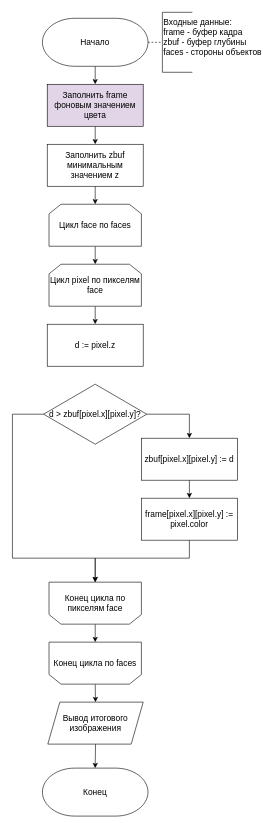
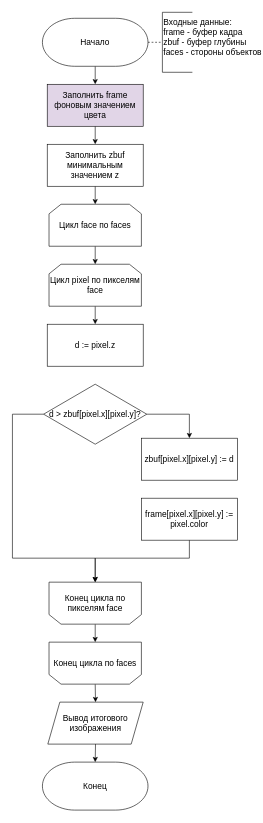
  <mxCell id="0" />
  <mxCell id="1" parent="0" />
  <mxCell id="2" style="edgeStyle=none;html=1;exitX=0.5;exitY=1;exitDx=0;exitDy=0;exitPerimeter=0;entryX=0.5;entryY=0;entryDx=0;entryDy=0;strokeWidth=1;" edge="1" parent="1" source="3" target="8"><mxGeometry relative="1" as="geometry"><mxPoint x="158" y="150" as="targetPoint" /></mxGeometry></mxCell>
  <mxCell id="3" value="&lt;font style=&quot;font-size: 14px;&quot;&gt;Начало&lt;/font&gt;" style="strokeWidth=1;html=1;shape=mxgraph.flowchart.terminator;whiteSpace=wrap;" vertex="1" parent="1"><mxGeometry x="70" y="30" width="176" height="80" as="geometry" /></mxCell>
  <mxCell id="4" value="&lt;font style=&quot;font-size: 14px;&quot;&gt;&lt;span style=&quot;&quot;&gt;Входные данные:&lt;br&gt;frame - буфер кадра&lt;br&gt;&lt;/span&gt;zbuf - буфер глубины&lt;br&gt;faces - стороны объектов&lt;br&gt;&lt;br&gt;&lt;/font&gt;" style="strokeWidth=1;html=1;shape=mxgraph.flowchart.annotation_1;align=left;pointerEvents=1;" vertex="1" parent="1"><mxGeometry x="270" y="20" width="50" height="100" as="geometry" /></mxCell>
  <mxCell id="5" value="" style="endArrow=none;dashed=1;html=1;rounded=0;entryX=0;entryY=0.5;entryDx=0;entryDy=0;entryPerimeter=0;exitX=1;exitY=0.5;exitDx=0;exitDy=0;exitPerimeter=0;strokeWidth=1;" edge="1" parent="1" source="3" target="4"><mxGeometry width="50" height="50" relative="1" as="geometry"><mxPoint x="134" y="210" as="sourcePoint" /><mxPoint x="184" y="160" as="targetPoint" /></mxGeometry></mxCell>
  <mxCell id="6" style="edgeStyle=none;html=1;exitX=0.5;exitY=1;exitDx=0;exitDy=0;exitPerimeter=0;entryX=0.5;entryY=0;entryDx=0;entryDy=0;entryPerimeter=0;fontSize=14;strokeWidth=1;" edge="1" parent="1" source="9" target="11"><mxGeometry relative="1" as="geometry"><mxPoint x="150" y="560" as="sourcePoint" /><mxPoint x="150" y="600" as="targetPoint" /></mxGeometry></mxCell>
  <mxCell id="7" style="edgeStyle=none;html=1;exitX=0.5;exitY=1;exitDx=0;exitDy=0;entryX=0.5;entryY=0;entryDx=0;entryDy=0;strokeWidth=1;" edge="1" parent="1" source="8" target="13"><mxGeometry relative="1" as="geometry" /></mxCell>
  <mxCell id="8" value="&lt;span style=&quot;font-size: 14px;&quot;&gt;Заполнить frame фоновым значением цвета&lt;br&gt;&lt;/span&gt;" style="rounded=0;whiteSpace=wrap;html=1;strokeWidth=1;fillColor=#e1d5e7;" vertex="1" parent="1"><mxGeometry x="78" y="140" width="160" height="70" as="geometry" /></mxCell>
  <mxCell id="9" value="&lt;span style=&quot;font-size: 14px;&quot;&gt;Цикл face по faces&lt;/span&gt;" style="shape=loopLimit;whiteSpace=wrap;html=1;strokeWidth=1;" vertex="1" parent="1"><mxGeometry x="81" y="340" width="154" height="70" as="geometry" /></mxCell>
  <mxCell id="10" style="edgeStyle=none;html=1;exitX=0.5;exitY=1;exitDx=0;exitDy=0;entryX=0.5;entryY=0;entryDx=0;entryDy=0;strokeWidth=1;" edge="1" parent="1" source="11" target="18"><mxGeometry relative="1" as="geometry" /></mxCell>
  <mxCell id="11" value="&lt;span style=&quot;font-size: 14px;&quot;&gt;Цикл pixel по пикселям face&lt;/span&gt;" style="shape=loopLimit;whiteSpace=wrap;html=1;strokeWidth=1;" vertex="1" parent="1"><mxGeometry x="81" y="440" width="154" height="70" as="geometry" /></mxCell>
  <mxCell id="12" style="edgeStyle=none;html=1;exitX=0.5;exitY=1;exitDx=0;exitDy=0;strokeWidth=1;entryX=0.5;entryY=0;entryDx=0;entryDy=0;" edge="1" parent="1" source="13" target="9"><mxGeometry relative="1" as="geometry"><mxPoint x="190" y="330" as="targetPoint" /></mxGeometry></mxCell>
  <mxCell id="13" value="&lt;span style=&quot;font-size: 14px;&quot;&gt;Заполнить zbuf минимальным значением z&lt;br&gt;&lt;/span&gt;" style="rounded=0;whiteSpace=wrap;html=1;strokeWidth=1;" vertex="1" parent="1"><mxGeometry x="78" y="240" width="160" height="70" as="geometry" /></mxCell>
  <mxCell id="14" style="edgeStyle=none;rounded=0;html=1;exitX=0.5;exitY=0;exitDx=0;exitDy=0;entryX=0.5;entryY=0;entryDx=0;entryDy=0;fontSize=14;" edge="1" parent="1" source="15" target="27"><mxGeometry relative="1" as="geometry" /></mxCell>
  <mxCell id="15" value="&lt;span style=&quot;font-size: 14px;&quot;&gt;Конец цикла по faces&lt;/span&gt;" style="shape=loopLimit;whiteSpace=wrap;html=1;strokeWidth=1;direction=west;" vertex="1" parent="1"><mxGeometry x="81" y="1070" width="154" height="70" as="geometry" /></mxCell>
  <mxCell id="16" style="edgeStyle=none;html=1;exitX=0.5;exitY=0;exitDx=0;exitDy=0;exitPerimeter=0;entryX=0.5;entryY=1;entryDx=0;entryDy=0;entryPerimeter=0;strokeWidth=1;" edge="1" parent="1" source="17" target="15"><mxGeometry relative="1" as="geometry" /></mxCell>
  <mxCell id="17" value="&lt;span style=&quot;font-size: 14px;&quot;&gt;Конец цикла по пикселям face&lt;/span&gt;" style="shape=loopLimit;whiteSpace=wrap;html=1;strokeWidth=1;direction=west;" vertex="1" parent="1"><mxGeometry x="81" y="970" width="154" height="70" as="geometry" /></mxCell>
  <mxCell id="18" value="&lt;span style=&quot;font-size: 14px;&quot;&gt;d := pixel.z&lt;/span&gt;" style="rounded=0;whiteSpace=wrap;html=1;strokeWidth=1;" vertex="1" parent="1"><mxGeometry x="78" y="540" width="160" height="70" as="geometry" /></mxCell>
  <mxCell id="19" style="edgeStyle=none;html=1;exitX=0;exitY=0.5;exitDx=0;exitDy=0;exitPerimeter=0;fontSize=14;rounded=0;entryX=0.5;entryY=1;entryDx=0;entryDy=0;" edge="1" parent="1" source="20" target="17"><mxGeometry relative="1" as="geometry"><mxPoint x="150" y="930" as="targetPoint" /><Array as="points"><mxPoint x="20" y="690" /><mxPoint x="20" y="930" /><mxPoint x="158" y="930" /></Array></mxGeometry></mxCell>
  <mxCell id="20" value="&lt;span style=&quot;font-size: 14px;&quot;&gt;d &amp;gt; zbuf[pixel.x][pixel.y]?&lt;/span&gt;" style="strokeWidth=1;html=1;shape=mxgraph.flowchart.decision;whiteSpace=wrap;" vertex="1" parent="1"><mxGeometry x="72" y="640" width="172" height="100" as="geometry" /></mxCell>
  <mxCell id="21" style="edgeStyle=none;html=1;rounded=0;entryX=0.5;entryY=0;entryDx=0;entryDy=0;exitX=1;exitY=0.5;exitDx=0;exitDy=0;exitPerimeter=0;" edge="1" parent="1" source="20" target="23"><mxGeometry relative="1" as="geometry"><mxPoint x="305" y="730" as="targetPoint" /><Array as="points"><mxPoint x="315" y="690" /></Array><mxPoint x="260" y="660" as="sourcePoint" /></mxGeometry></mxCell>
- <mxCell id="22" style="edgeStyle=none;html=1;exitX=0.5;exitY=1;exitDx=0;exitDy=0;entryX=0.5;entryY=0;entryDx=0;entryDy=0;fontSize=14;" edge="1" parent="1" source="23" target="25"><mxGeometry relative="1" as="geometry" /></mxCell>
  <mxCell id="23" value="&lt;span style=&quot;font-size: 14px;&quot;&gt;zbuf[pixel.x][pixel.y] := d&lt;/span&gt;" style="rounded=0;whiteSpace=wrap;html=1;strokeWidth=1;" vertex="1" parent="1"><mxGeometry x="235" y="730" width="160" height="70" as="geometry" /></mxCell>
  <mxCell id="24" style="edgeStyle=none;rounded=0;html=1;exitX=0.5;exitY=1;exitDx=0;exitDy=0;entryX=0.5;entryY=1;entryDx=0;entryDy=0;fontSize=14;" edge="1" parent="1" source="25" target="17"><mxGeometry relative="1" as="geometry"><Array as="points"><mxPoint x="315" y="930" /><mxPoint x="158" y="930" /></Array></mxGeometry></mxCell>
  <mxCell id="25" value="&lt;span style=&quot;font-size: 14px;&quot;&gt;frame[pixel.x][pixel.y] := pixel.color&lt;/span&gt;" style="rounded=0;whiteSpace=wrap;html=1;strokeWidth=1;" vertex="1" parent="1"><mxGeometry x="235" y="830" width="160" height="70" as="geometry" /></mxCell>
  <mxCell id="26" style="edgeStyle=none;rounded=0;html=1;exitX=0.5;exitY=1;exitDx=0;exitDy=0;entryX=0.5;entryY=0;entryDx=0;entryDy=0;entryPerimeter=0;fontSize=14;" edge="1" parent="1" source="27" target="28"><mxGeometry relative="1" as="geometry" /></mxCell>
  <mxCell id="27" value="Вывод итогового изображения" style="shape=parallelogram;perimeter=parallelogramPerimeter;whiteSpace=wrap;html=1;fixedSize=1;fontSize=14;" vertex="1" parent="1"><mxGeometry x="79" y="1170" width="159" height="70" as="geometry" /></mxCell>
- <mxCell id="28" value="&lt;font style=&quot;font-size: 14px;&quot;&gt;Конец&lt;/font&gt;" style="strokeWidth=1;html=1;shape=mxgraph.flowchart.terminator;whiteSpace=wrap;" vertex="1" parent="1"><mxGeometry x="70" y="1280" width="176" height="80" as="geometry" /></mxCell>
+ <mxCell id="28" value="&lt;font style=&quot;font-size: 14px;&quot;&gt;Конец&lt;/font&gt;" style="strokeWidth=1;html=1;shape=mxgraph.flowchart.terminator;whiteSpace=wrap;" vertex="1" parent="1"><mxGeometry x="70" y="1270" width="176" height="80" as="geometry" /></mxCell>
